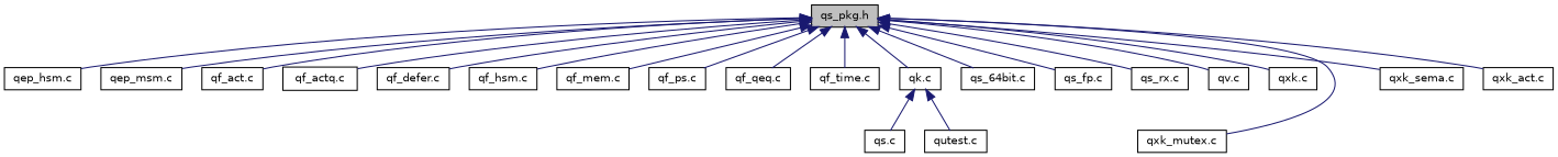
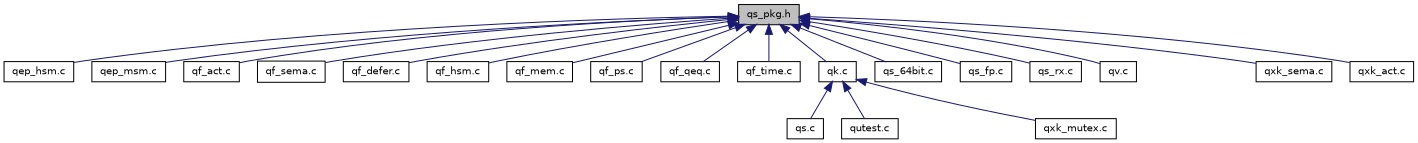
  digraph {
    node [color=black fillcolor=white fontname=Helvetica fontsize=10 shape=record style=filled]
    edge [color=midnightblue dir=back fontname=Helvetica fontsize=10 labelfontname=Helvetica labelfontsize=10 style=solid]
    n1 [fillcolor=grey75 fontcolor=black height=0.2 label="qs_pkg.h" width=0.4]
    n2 [height=0.2 label="qep_hsm.c" width=0.4]
    n3 [height=0.2 label="qep_msm.c" width=0.4]
    n4 [height=0.2 label="qf_act.c" width=0.4]
-   n5 [height=0.2 label="qf_actq.c" width=0.4]
+   n5 [height=0.2 label="qf_sema.c" width=0.4]
    n6 [height=0.2 label="qf_defer.c" width=0.4]
    n7 [height=0.2 label="qf_hsm.c" width=0.4]
    n8 [height=0.2 label="qf_mem.c" width=0.4]
    n9 [height=0.2 label="qf_ps.c" width=0.4]
    n10 [height=0.2 label="qf_qeq.c" width=0.4]
    n11 [height=0.2 label="qf_time.c" width=0.4]
    n12 [height=0.2 label="qk.c" width=0.4]
    n13 [height=0.2 label="qs_64bit.c" width=0.4]
    n14 [height=0.2 label="qs_fp.c" width=0.4]
    n15 [height=0.2 label="qs_rx.c" width=0.4]
    n16 [height=0.2 label="qv.c" width=0.4]
-   n17 [height=0.2 label="qxk.c" width=0.4]
    n18 [height=0.2 label="qxk_mutex.c" width=0.4]
    n19 [height=0.2 label="qxk_sema.c" width=0.4]
    n20 [height=0.2 label="qxk_act.c" width=0.4]
    n21 [height=0.2 label="qs.c" width=0.4]
    n22 [height=0.2 label="qutest.c" width=0.4]
    n1 -> n2
    n1 -> n3
    n1 -> n4
    n1 -> n5
    n1 -> n6
    n1 -> n7
    n1 -> n8
    n1 -> n9
    n1 -> n10
    n1 -> n11
    n1 -> n12
    n1 -> n13
    n1 -> n14
    n1 -> n15
    n1 -> n16
-   n1 -> n17
-   n1 -> n18
+   n12 -> n18
    n1 -> n19
    n1 -> n20
    n12 -> n21
    n12 -> n22
  }
